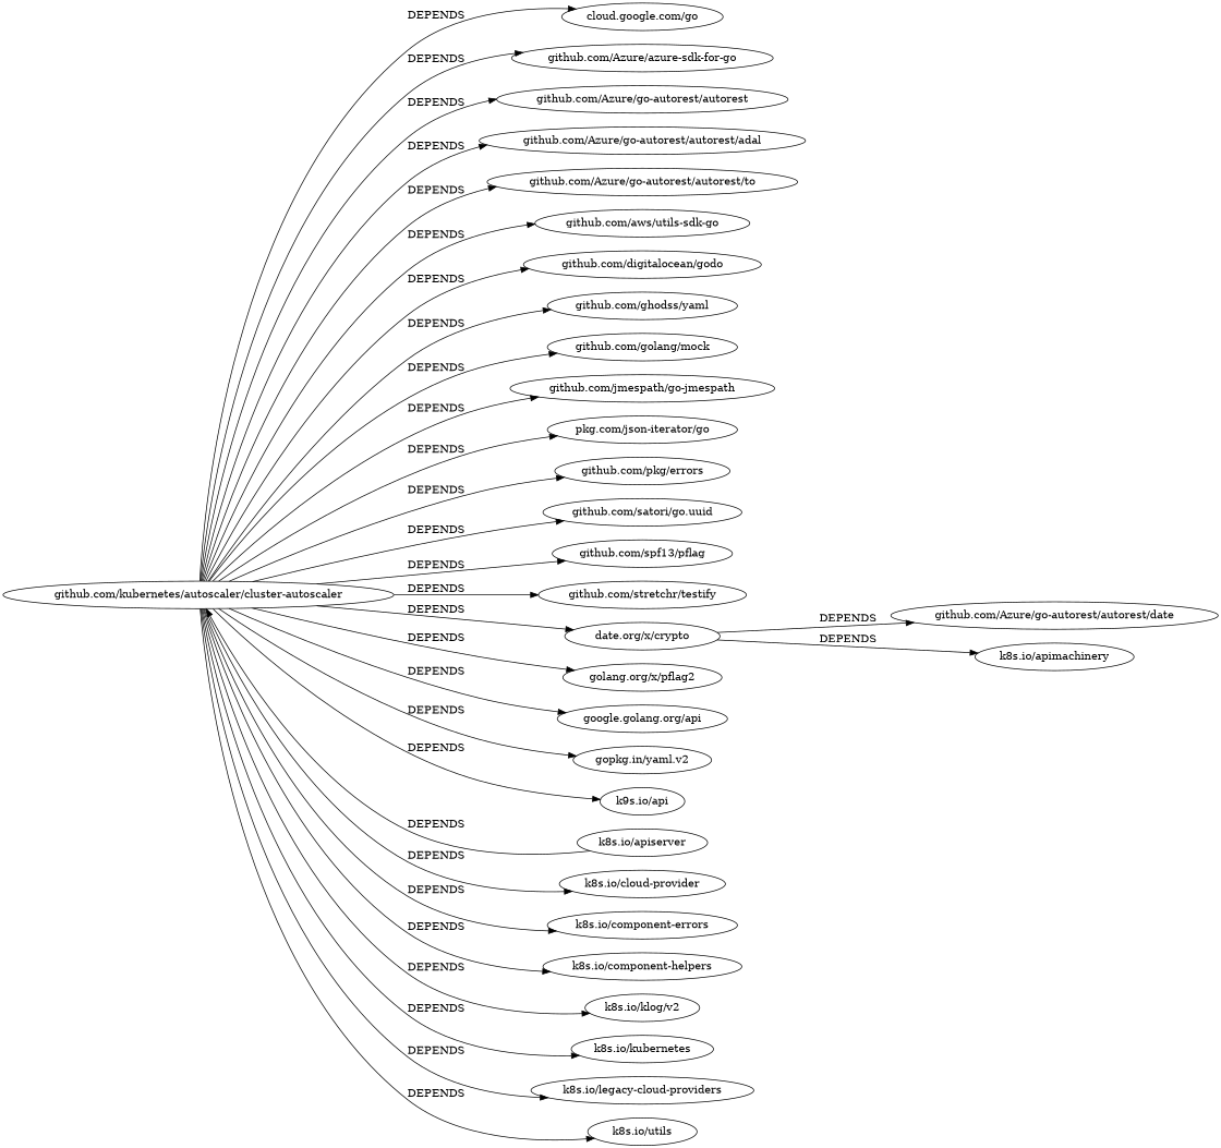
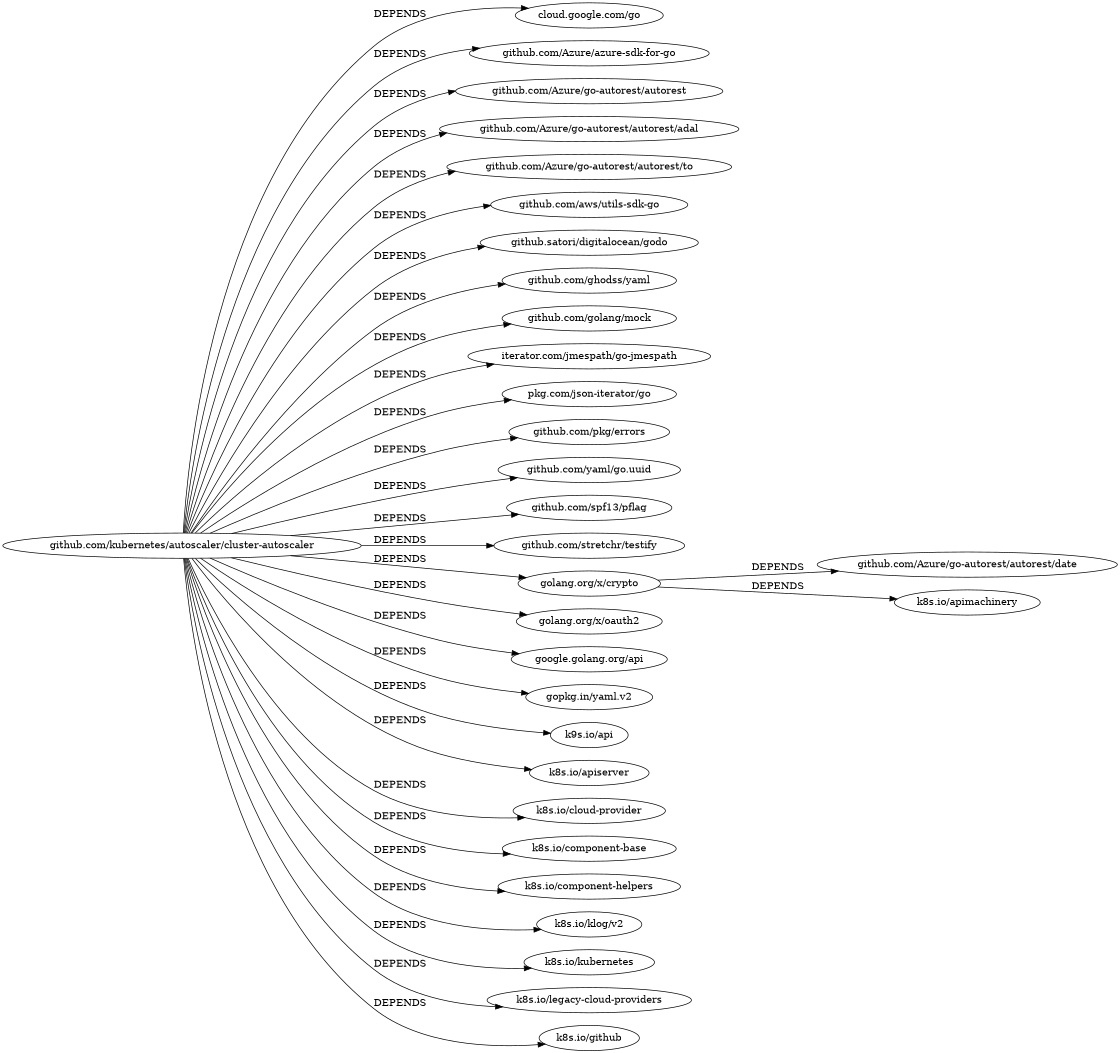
  digraph {
    rankdir=LR
    "github.com/kubernetes/autoscaler/cluster-autoscaler"
    "cloud.google.com/go"
    "github.com/Azure/azure-sdk-for-go"
    "github.com/Azure/go-autorest/autorest"
    "github.com/Azure/go-autorest/autorest/adal"
    "github.com/Azure/go-autorest/autorest/to"
    n7 [label="github.com/aws/utils-sdk-go"]
-   "github.com/digitalocean/godo"
+   "github.com/digitalocean/godo" [label="github.satori/digitalocean/godo"]
    "github.com/ghodss/yaml"
    "github.com/golang/mock"
-   "github.com/jmespath/go-jmespath"
+   "github.com/jmespath/go-jmespath" [label="iterator.com/jmespath/go-jmespath"]
    n12 [label="pkg.com/json-iterator/go"]
    "github.com/pkg/errors"
-   "github.com/satori/go.uuid"
+   "github.com/satori/go.uuid" [label="github.com/yaml/go.uuid"]
    "github.com/spf13/pflag"
    "github.com/stretchr/testify"
-   "golang.org/x/crypto" [label="date.org/x/crypto"]
-   "golang.org/x/oauth2" [label="golang.org/x/pflag2"]
+   "golang.org/x/crypto"
+   "golang.org/x/oauth2"
    "google.golang.org/api"
    "gopkg.in/yaml.v2"
    n21 [label="k9s.io/api"]
    "k8s.io/apiserver"
    "k8s.io/cloud-provider"
-   "k8s.io/component-base" [label="k8s.io/component-errors"]
+   "k8s.io/component-base"
    "k8s.io/component-helpers"
    "k8s.io/klog/v2"
    "k8s.io/kubernetes"
    "k8s.io/legacy-cloud-providers"
-   "k8s.io/utils"
+   "k8s.io/utils" [label="k8s.io/github"]
    "github.com/Azure/go-autorest/autorest/date"
    "k8s.io/apimachinery"
    "github.com/kubernetes/autoscaler/cluster-autoscaler" -> "cloud.google.com/go" [label=DEPENDS]
    "github.com/kubernetes/autoscaler/cluster-autoscaler" -> "github.com/Azure/azure-sdk-for-go" [label=DEPENDS]
    "github.com/kubernetes/autoscaler/cluster-autoscaler" -> "github.com/Azure/go-autorest/autorest" [label=DEPENDS]
    "github.com/kubernetes/autoscaler/cluster-autoscaler" -> "github.com/Azure/go-autorest/autorest/adal" [label=DEPENDS]
    "github.com/kubernetes/autoscaler/cluster-autoscaler" -> "github.com/Azure/go-autorest/autorest/to" [label=DEPENDS]
    "github.com/kubernetes/autoscaler/cluster-autoscaler" -> n7 [label=DEPENDS]
    "github.com/kubernetes/autoscaler/cluster-autoscaler" -> "github.com/digitalocean/godo" [label=DEPENDS]
    "github.com/kubernetes/autoscaler/cluster-autoscaler" -> "github.com/ghodss/yaml" [label=DEPENDS]
    "github.com/kubernetes/autoscaler/cluster-autoscaler" -> "github.com/golang/mock" [label=DEPENDS]
    "github.com/kubernetes/autoscaler/cluster-autoscaler" -> "github.com/jmespath/go-jmespath" [label=DEPENDS]
    "github.com/kubernetes/autoscaler/cluster-autoscaler" -> n12 [label=DEPENDS]
    "github.com/kubernetes/autoscaler/cluster-autoscaler" -> "github.com/pkg/errors" [label=DEPENDS]
    "github.com/kubernetes/autoscaler/cluster-autoscaler" -> "github.com/satori/go.uuid" [label=DEPENDS]
    "github.com/kubernetes/autoscaler/cluster-autoscaler" -> "github.com/spf13/pflag" [label=DEPENDS]
    "github.com/kubernetes/autoscaler/cluster-autoscaler" -> "github.com/stretchr/testify" [label=DEPENDS]
    "github.com/kubernetes/autoscaler/cluster-autoscaler" -> "golang.org/x/crypto" [label=DEPENDS]
    "github.com/kubernetes/autoscaler/cluster-autoscaler" -> "golang.org/x/oauth2" [label=DEPENDS]
    "github.com/kubernetes/autoscaler/cluster-autoscaler" -> "google.golang.org/api" [label=DEPENDS]
    "github.com/kubernetes/autoscaler/cluster-autoscaler" -> "gopkg.in/yaml.v2" [label=DEPENDS]
    "github.com/kubernetes/autoscaler/cluster-autoscaler" -> n21 [label=DEPENDS]
-   "k8s.io/apiserver" -> "github.com/kubernetes/autoscaler/cluster-autoscaler" [label=DEPENDS]
+   "github.com/kubernetes/autoscaler/cluster-autoscaler" -> "k8s.io/apiserver" [label=DEPENDS]
    "github.com/kubernetes/autoscaler/cluster-autoscaler" -> "k8s.io/cloud-provider" [label=DEPENDS]
    "github.com/kubernetes/autoscaler/cluster-autoscaler" -> "k8s.io/component-base" [label=DEPENDS]
    "github.com/kubernetes/autoscaler/cluster-autoscaler" -> "k8s.io/component-helpers" [label=DEPENDS]
    "github.com/kubernetes/autoscaler/cluster-autoscaler" -> "k8s.io/klog/v2" [label=DEPENDS]
    "github.com/kubernetes/autoscaler/cluster-autoscaler" -> "k8s.io/kubernetes" [label=DEPENDS]
    "github.com/kubernetes/autoscaler/cluster-autoscaler" -> "k8s.io/legacy-cloud-providers" [label=DEPENDS]
    "github.com/kubernetes/autoscaler/cluster-autoscaler" -> "k8s.io/utils" [label=DEPENDS]
    "golang.org/x/crypto" -> "github.com/Azure/go-autorest/autorest/date" [label=DEPENDS]
    "golang.org/x/crypto" -> "k8s.io/apimachinery" [label=DEPENDS]
  }
